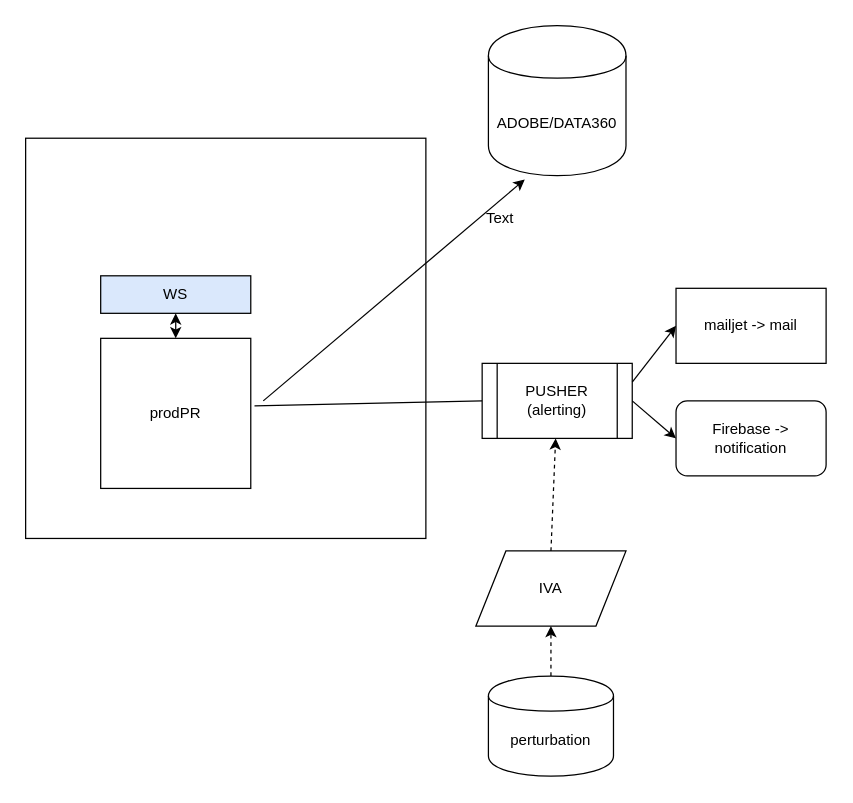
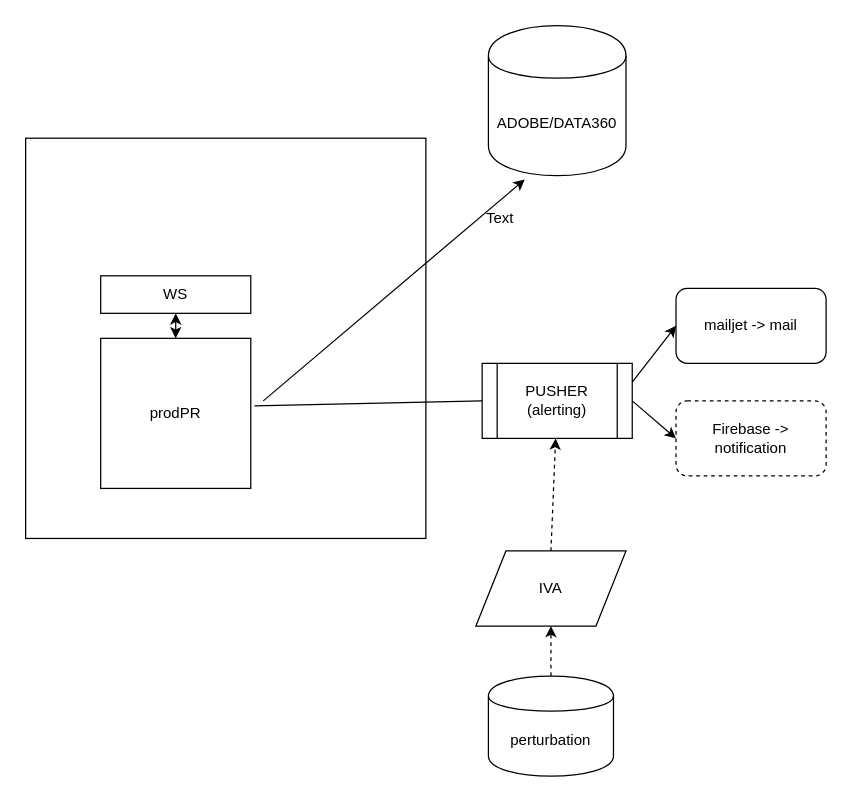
  <mxCell id="0" />
  <mxCell id="1" parent="0" />
  <mxCell id="2" value="prodPR" style="whiteSpace=wrap;html=1;aspect=fixed;" vertex="1" parent="1"><mxGeometry x="80" y="270" width="120" height="120" as="geometry" /></mxCell>
- <mxCell id="3" value="WS" style="rounded=0;whiteSpace=wrap;html=1;fillColor=#dae8fc;" vertex="1" parent="1"><mxGeometry x="80" y="220" width="120" height="30" as="geometry" /></mxCell>
+ <mxCell id="3" value="WS" style="rounded=0;whiteSpace=wrap;html=1;" vertex="1" parent="1"><mxGeometry x="80" y="220" width="120" height="30" as="geometry" /></mxCell>
  <mxCell id="4" value="" style="endArrow=classic;startArrow=classic;html=1;entryX=0.5;entryY=1;entryDx=0;entryDy=0;" edge="1" parent="1" source="2" target="3"><mxGeometry width="50" height="50" relative="1" as="geometry"><mxPoint x="270" y="330" as="sourcePoint" /><mxPoint x="320" y="280" as="targetPoint" /></mxGeometry></mxCell>
  <mxCell id="5" value="Text" style="text;html=1;align=center;verticalAlign=middle;resizable=0;points=[];autosize=1;" vertex="1" parent="1"><mxGeometry x="379" y="164" width="40" height="20" as="geometry" /></mxCell>
  <mxCell id="6" value="ADOBE/DATA360" style="shape=cylinder;whiteSpace=wrap;html=1;boundedLbl=1;backgroundOutline=1;" vertex="1" parent="1"><mxGeometry x="390" y="20" width="110" height="120" as="geometry" /></mxCell>
  <mxCell id="7" value="" style="endArrow=classic;html=1;entryX=0.264;entryY=1.025;entryDx=0;entryDy=0;entryPerimeter=0;" edge="1" parent="1" target="6"><mxGeometry width="50" height="50" relative="1" as="geometry"><mxPoint x="210" y="320" as="sourcePoint" /><mxPoint x="320" y="280" as="targetPoint" /></mxGeometry></mxCell>
  <mxCell id="8" value="PUSHER (alerting)" style="shape=process;whiteSpace=wrap;html=1;backgroundOutline=1;" vertex="1" parent="1"><mxGeometry x="385" y="290" width="120" height="60" as="geometry" /></mxCell>
  <mxCell id="9" value="" style="endArrow=none;html=1;exitX=1.025;exitY=0.45;exitDx=0;exitDy=0;exitPerimeter=0;entryX=0;entryY=0.5;entryDx=0;entryDy=0;" edge="1" parent="1" source="2" target="8"><mxGeometry width="50" height="50" relative="1" as="geometry"><mxPoint x="270" y="330" as="sourcePoint" /><mxPoint x="320" y="280" as="targetPoint" /></mxGeometry></mxCell>
  <mxCell id="10" value="perturbation" style="shape=cylinder;whiteSpace=wrap;html=1;boundedLbl=1;backgroundOutline=1;" vertex="1" parent="1"><mxGeometry x="390" y="540" width="100" height="80" as="geometry" /></mxCell>
  <mxCell id="11" value="" style="endArrow=classic;html=1;exitX=0.5;exitY=0;exitDx=0;exitDy=0;dashed=1;" edge="1" parent="1" source="12" target="8"><mxGeometry width="50" height="50" relative="1" as="geometry"><mxPoint x="420" y="540" as="sourcePoint" /><mxPoint x="470" y="490" as="targetPoint" /></mxGeometry></mxCell>
  <mxCell id="12" value="IVA" style="shape=parallelogram;perimeter=parallelogramPerimeter;whiteSpace=wrap;html=1;" vertex="1" parent="1"><mxGeometry x="380" y="440" width="120" height="60" as="geometry" /></mxCell>
  <mxCell id="13" value="" style="endArrow=classic;html=1;exitX=0.5;exitY=0;exitDx=0;exitDy=0;dashed=1;" edge="1" parent="1" source="10" target="12"><mxGeometry width="50" height="50" relative="1" as="geometry"><mxPoint x="440" y="540" as="sourcePoint" /><mxPoint x="444.318" y="350" as="targetPoint" /></mxGeometry></mxCell>
  <mxCell id="14" value="" style="whiteSpace=wrap;html=1;aspect=fixed;fillColor=none;" vertex="1" parent="1"><mxGeometry x="20" y="110" width="320" height="320" as="geometry" /></mxCell>
- <mxCell id="15" value="mailjet -&amp;gt; mail" style="whiteSpace=wrap;html=1;fillColor=none;rounded=0;" vertex="1" parent="1"><mxGeometry x="540" y="230" width="120" height="60" as="geometry" /></mxCell>
+ <mxCell id="15" value="mailjet -&amp;gt; mail" style="rounded=1;whiteSpace=wrap;html=1;fillColor=none;" vertex="1" parent="1"><mxGeometry x="540" y="230" width="120" height="60" as="geometry" /></mxCell>
  <mxCell id="16" value="&lt;span style=&quot;font-family: monospace ; font-size: 0px&quot;&gt;%3CmxGraphModel%3E%3Croot%3E%3CmxCell%20id%3D%220%22%2F%3E%3CmxCell%20id%3D%221%22%20parent%3D%220%22%2F%3E%3CmxCell%20id%3D%222%22%20value%3D%22mailjet%20-%26amp%3Bgt%3B%20mail%22%20style%3D%22rounded%3D1%3BwhiteSpace%3Dwrap%3Bhtml%3D1%3BfillColor%3Dnone%3B%22%20vertex%3D%221%22%20parent%3D%221%22%3E%3CmxGeometry%20x%3D%22660%22%20y%3D%22340%22%20width%3D%22120%22%20height%3D%2260%22%20as%3D%22geometry%22%2F%3E%3C%2FmxCell%3E%3C%2Froot%3E%3C%2FmxGraphModel%3E&lt;/span&gt;" style="text;html=1;align=center;verticalAlign=middle;resizable=0;points=[];autosize=1;" vertex="1" parent="1"><mxGeometry x="612" y="398" width="20" height="20" as="geometry" /></mxCell>
- <mxCell id="17" value="Firebase -&amp;gt; notification" style="rounded=1;whiteSpace=wrap;html=1;fillColor=none;" vertex="1" parent="1"><mxGeometry x="540" y="320" width="120" height="60" as="geometry" /></mxCell>
+ <mxCell id="17" value="Firebase -&amp;gt; notification" style="rounded=1;whiteSpace=wrap;html=1;fillColor=none;dashed=1;" vertex="1" parent="1"><mxGeometry x="540" y="320" width="120" height="60" as="geometry" /></mxCell>
  <mxCell id="18" value="" style="endArrow=classic;html=1;entryX=0;entryY=0.5;entryDx=0;entryDy=0;exitX=1;exitY=0.25;exitDx=0;exitDy=0;" edge="1" parent="1" source="8" target="15"><mxGeometry width="50" height="50" relative="1" as="geometry"><mxPoint x="270" y="330" as="sourcePoint" /><mxPoint x="320" y="280" as="targetPoint" /></mxGeometry></mxCell>
  <mxCell id="19" value="" style="endArrow=classic;html=1;entryX=0;entryY=0.5;entryDx=0;entryDy=0;exitX=1;exitY=0.5;exitDx=0;exitDy=0;" edge="1" parent="1" source="8" target="17"><mxGeometry width="50" height="50" relative="1" as="geometry"><mxPoint x="570" y="480" as="sourcePoint" /><mxPoint x="620" y="430" as="targetPoint" /></mxGeometry></mxCell>
